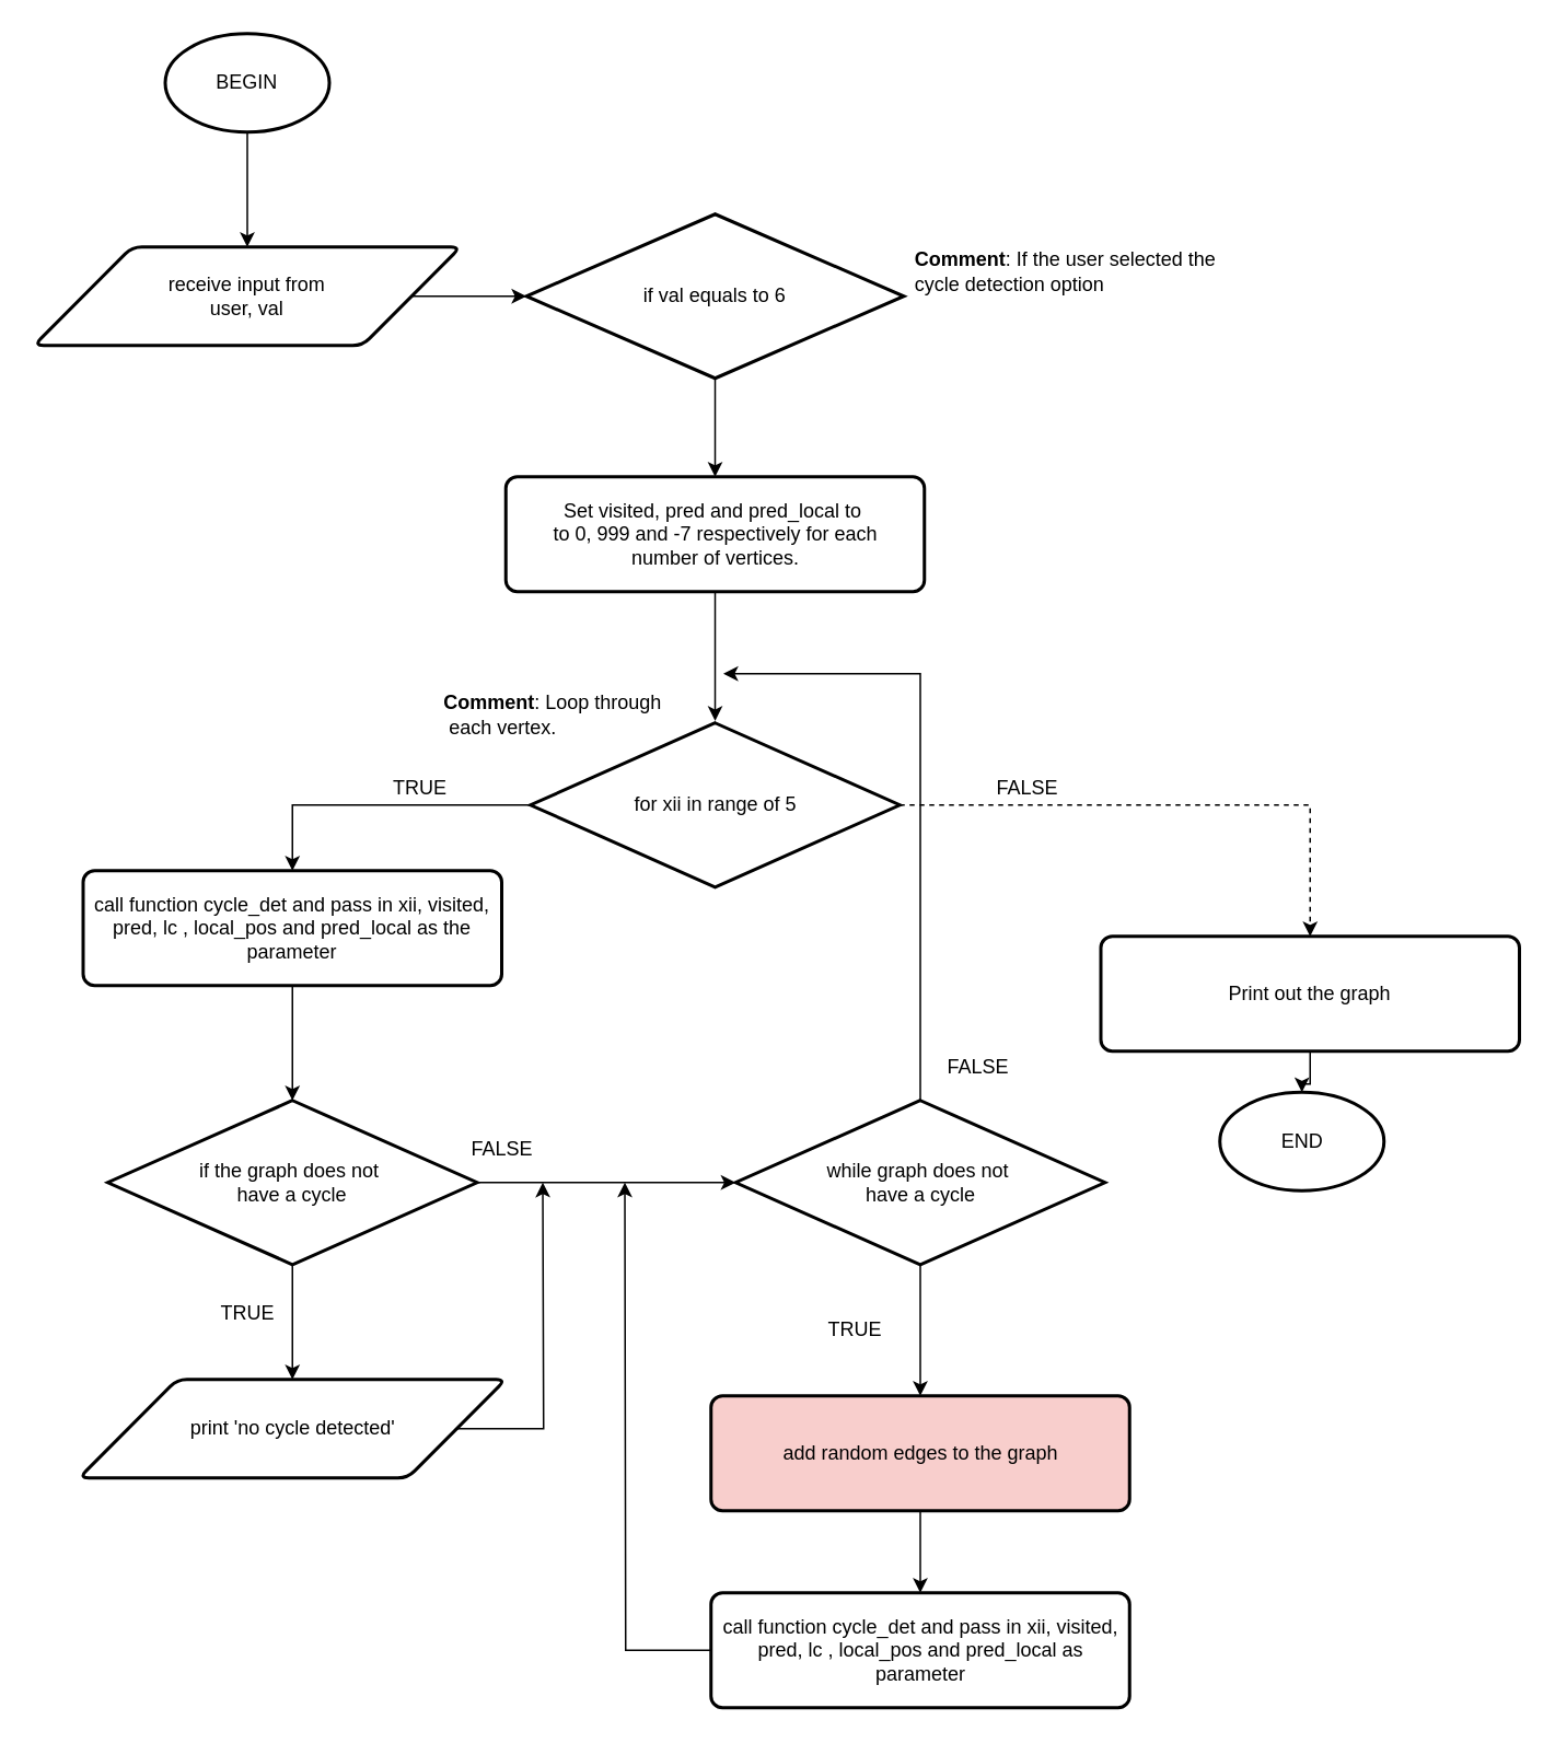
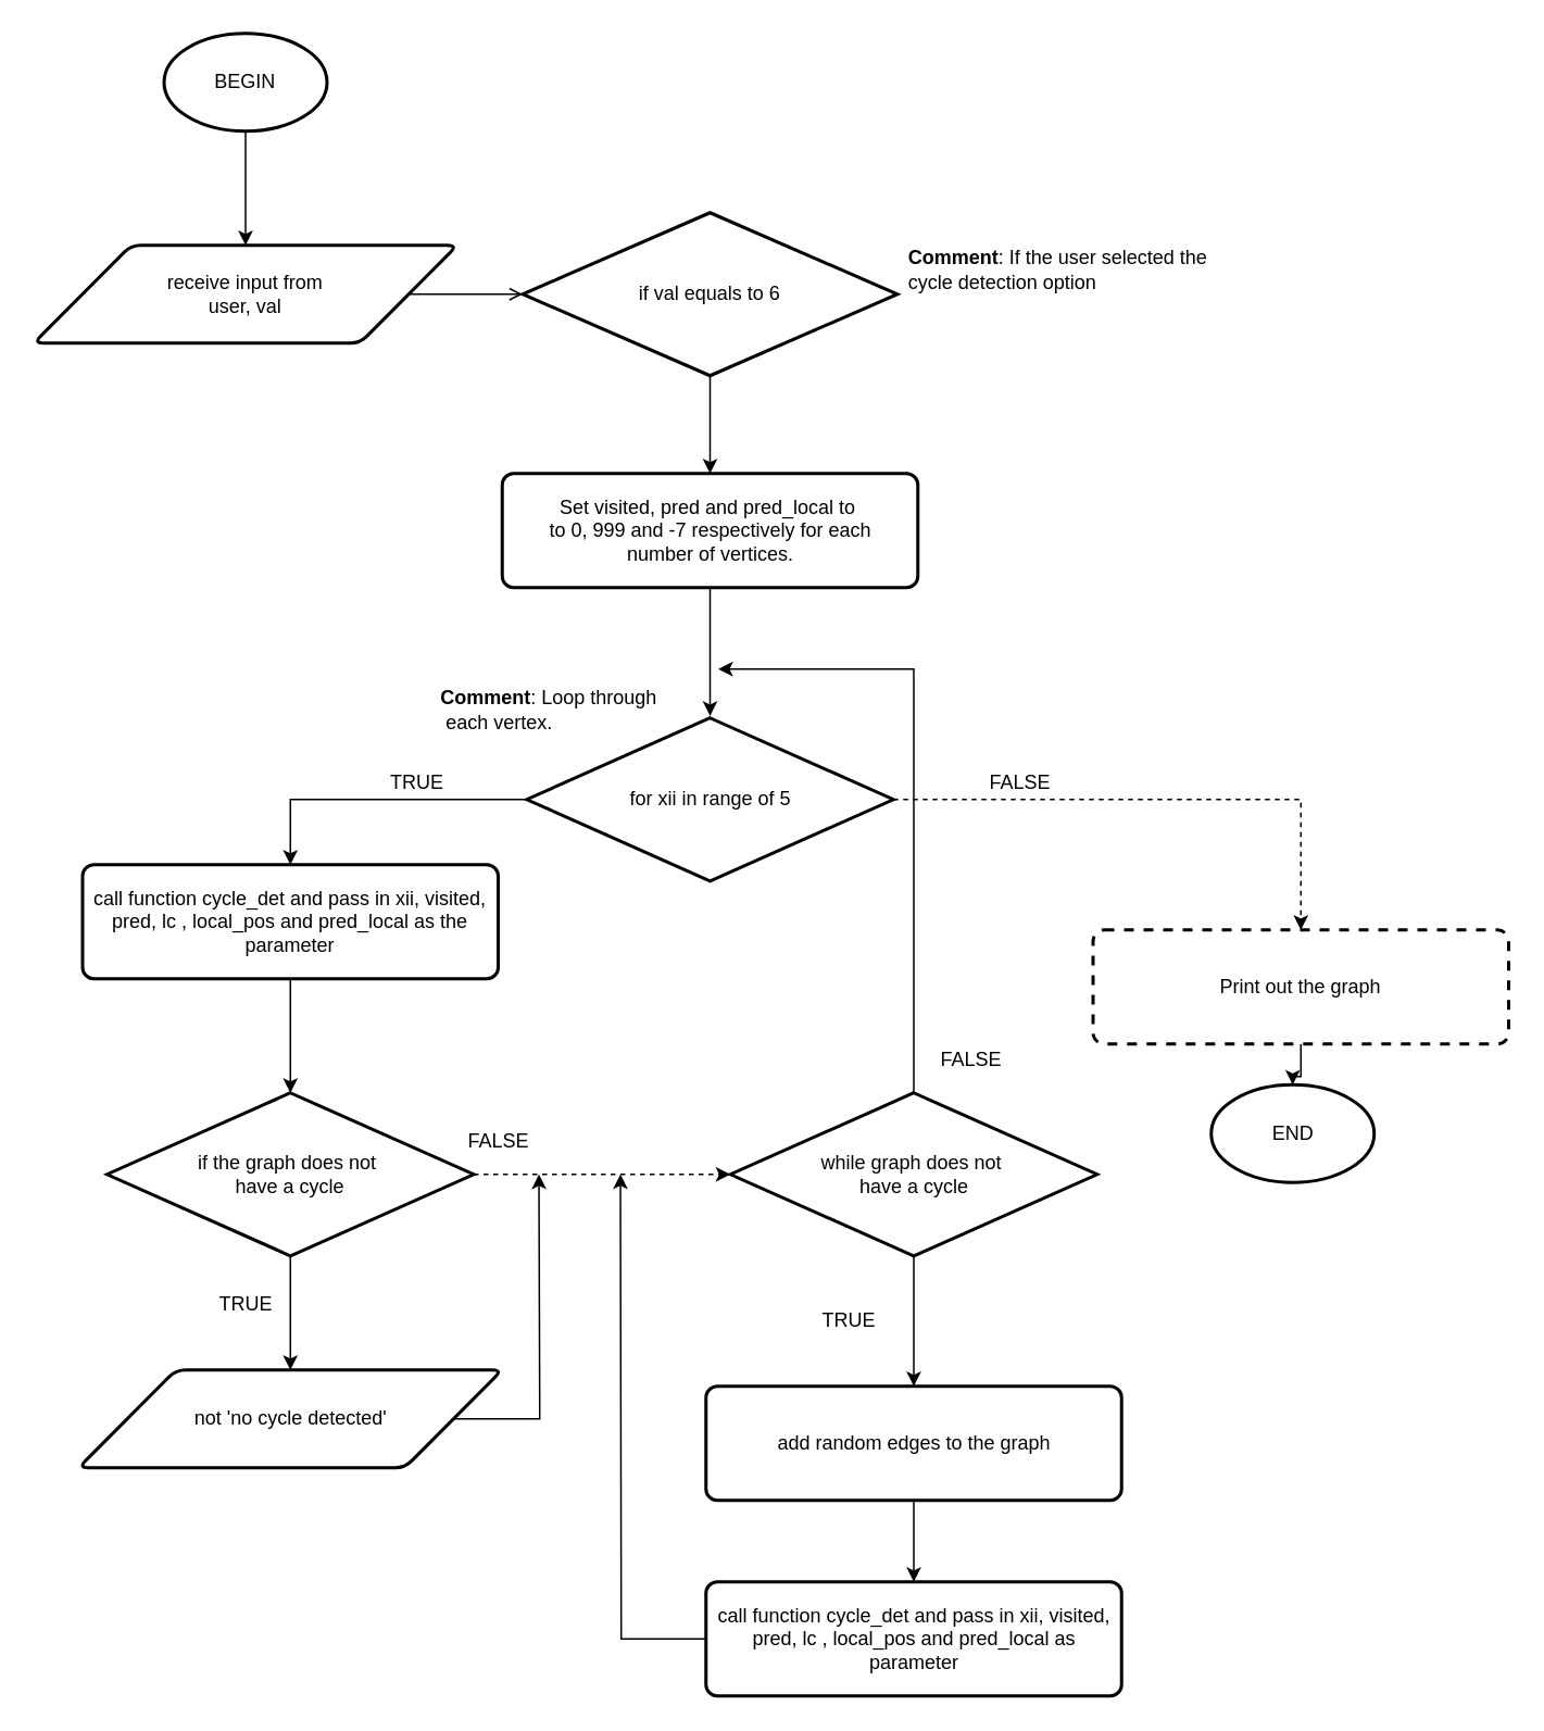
  <mxCell id="0" />
  <mxCell id="1" parent="0" />
  <mxCell id="2" style="edgeStyle=orthogonalEdgeStyle;rounded=0;orthogonalLoop=1;jettySize=auto;html=1;entryX=0.5;entryY=0;entryDx=0;entryDy=0;" parent="1" source="3" target="5" edge="1"><mxGeometry relative="1" as="geometry" /></mxCell>
  <mxCell id="3" value="BEGIN" style="strokeWidth=2;html=1;shape=mxgraph.flowchart.start_1;whiteSpace=wrap;" parent="1" vertex="1"><mxGeometry x="100" y="20" width="100" height="60" as="geometry" /></mxCell>
- <mxCell id="4" style="edgeStyle=orthogonalEdgeStyle;rounded=0;orthogonalLoop=1;jettySize=auto;html=1;" parent="1" source="5" target="13" edge="1"><mxGeometry relative="1" as="geometry" /></mxCell>
+ <mxCell id="4" style="edgeStyle=orthogonalEdgeStyle;rounded=0;orthogonalLoop=1;jettySize=auto;html=1;endArrow=open;" parent="1" source="5" target="13" edge="1"><mxGeometry relative="1" as="geometry" /></mxCell>
  <mxCell id="5" value="receive input from &lt;br&gt;user, val" style="shape=parallelogram;html=1;strokeWidth=2;perimeter=parallelogramPerimeter;whiteSpace=wrap;rounded=1;arcSize=12;size=0.23;" parent="1" vertex="1"><mxGeometry x="20" y="150" width="260" height="60" as="geometry" /></mxCell>
  <mxCell id="6" style="edgeStyle=orthogonalEdgeStyle;rounded=0;orthogonalLoop=1;jettySize=auto;html=1;entryX=0.5;entryY=-0.012;entryDx=0;entryDy=0;entryPerimeter=0;" parent="1" source="7" target="10" edge="1"><mxGeometry relative="1" as="geometry"><mxPoint x="435" y="430" as="targetPoint" /><Array as="points" /></mxGeometry></mxCell>
  <mxCell id="7" value="Set visited, pred and pred_local to&amp;nbsp;&lt;br&gt;to 0, 999 and -7 respectively for each &lt;br&gt;number of vertices." style="rounded=1;whiteSpace=wrap;html=1;absoluteArcSize=1;arcSize=14;strokeWidth=2;" parent="1" vertex="1"><mxGeometry x="307.5" y="290" width="255" height="70" as="geometry" /></mxCell>
  <mxCell id="8" style="edgeStyle=orthogonalEdgeStyle;rounded=0;orthogonalLoop=1;jettySize=auto;html=1;entryX=0.5;entryY=0;entryDx=0;entryDy=0;" parent="1" source="10" target="16" edge="1"><mxGeometry relative="1" as="geometry" /></mxCell>
  <mxCell id="9" style="edgeStyle=orthogonalEdgeStyle;rounded=0;orthogonalLoop=1;jettySize=auto;html=1;entryX=0.5;entryY=0;entryDx=0;entryDy=0;dashed=1;" parent="1" source="10" target="34" edge="1"><mxGeometry relative="1" as="geometry" /></mxCell>
  <mxCell id="10" value="for xii in range of 5" style="strokeWidth=2;html=1;shape=mxgraph.flowchart.decision;whiteSpace=wrap;" parent="1" vertex="1"><mxGeometry x="322.5" y="440" width="225" height="100" as="geometry" /></mxCell>
  <mxCell id="11" value="&lt;b&gt;Comment&lt;/b&gt;: If the user selected the&lt;br&gt;cycle detection option" style="text;html=1;align=left;verticalAlign=middle;resizable=0;points=[];autosize=1;" parent="1" vertex="1"><mxGeometry x="555" y="150" width="200" height="30" as="geometry" /></mxCell>
  <mxCell id="12" style="edgeStyle=orthogonalEdgeStyle;rounded=0;orthogonalLoop=1;jettySize=auto;html=1;entryX=0.5;entryY=0;entryDx=0;entryDy=0;" parent="1" source="13" target="7" edge="1"><mxGeometry relative="1" as="geometry" /></mxCell>
  <mxCell id="13" value="if val equals to 6" style="strokeWidth=2;html=1;shape=mxgraph.flowchart.decision;whiteSpace=wrap;" parent="1" vertex="1"><mxGeometry x="320" y="130" width="230" height="100" as="geometry" /></mxCell>
  <mxCell id="14" value="TRUE" style="text;html=1;align=center;verticalAlign=middle;resizable=0;points=[];autosize=1;" parent="1" vertex="1"><mxGeometry x="230" y="470" width="50" height="20" as="geometry" /></mxCell>
  <mxCell id="15" style="edgeStyle=orthogonalEdgeStyle;rounded=0;orthogonalLoop=1;jettySize=auto;html=1;entryX=0.5;entryY=0;entryDx=0;entryDy=0;entryPerimeter=0;" parent="1" source="16" target="19" edge="1"><mxGeometry relative="1" as="geometry" /></mxCell>
  <mxCell id="16" value="call function cycle_det and pass in xii, visited,&lt;br&gt;pred, lc , local_pos and pred_local as the parameter" style="rounded=1;whiteSpace=wrap;html=1;absoluteArcSize=1;arcSize=14;strokeWidth=2;" parent="1" vertex="1"><mxGeometry x="50" y="530" width="255" height="70" as="geometry" /></mxCell>
  <mxCell id="17" style="edgeStyle=orthogonalEdgeStyle;rounded=0;orthogonalLoop=1;jettySize=auto;html=1;entryX=0.5;entryY=0;entryDx=0;entryDy=0;" parent="1" source="19" target="21" edge="1"><mxGeometry relative="1" as="geometry" /></mxCell>
- <mxCell id="18" style="edgeStyle=orthogonalEdgeStyle;rounded=0;orthogonalLoop=1;jettySize=auto;html=1;entryX=0;entryY=0.5;entryDx=0;entryDy=0;entryPerimeter=0;" parent="1" source="19" target="25" edge="1"><mxGeometry relative="1" as="geometry" /></mxCell>
+ <mxCell id="18" style="edgeStyle=orthogonalEdgeStyle;rounded=0;orthogonalLoop=1;jettySize=auto;html=1;entryX=0;entryY=0.5;entryDx=0;entryDy=0;entryPerimeter=0;dashed=1;" parent="1" source="19" target="25" edge="1"><mxGeometry relative="1" as="geometry" /></mxCell>
  <mxCell id="19" value="if the graph does not&amp;nbsp;&lt;br&gt;have a cycle" style="strokeWidth=2;html=1;shape=mxgraph.flowchart.decision;whiteSpace=wrap;" parent="1" vertex="1"><mxGeometry x="65" y="670" width="225" height="100" as="geometry" /></mxCell>
  <mxCell id="20" style="edgeStyle=orthogonalEdgeStyle;rounded=0;orthogonalLoop=1;jettySize=auto;html=1;" edge="1" parent="1" source="21"><mxGeometry relative="1" as="geometry"><mxPoint x="330" y="720" as="targetPoint" /></mxGeometry></mxCell>
- <mxCell id="21" value="print 'no cycle detected'" style="shape=parallelogram;html=1;strokeWidth=2;perimeter=parallelogramPerimeter;whiteSpace=wrap;rounded=1;arcSize=12;size=0.23;" parent="1" vertex="1"><mxGeometry x="47.5" y="840" width="260" height="60" as="geometry" /></mxCell>
+ <mxCell id="21" value="not 'no cycle detected'" style="shape=parallelogram;html=1;strokeWidth=2;perimeter=parallelogramPerimeter;whiteSpace=wrap;rounded=1;arcSize=12;size=0.23;" parent="1" vertex="1"><mxGeometry x="47.5" y="840" width="260" height="60" as="geometry" /></mxCell>
  <mxCell id="22" value="TRUE" style="text;html=1;align=center;verticalAlign=middle;resizable=0;points=[];autosize=1;" parent="1" vertex="1"><mxGeometry x="125" y="790" width="50" height="20" as="geometry" /></mxCell>
  <mxCell id="23" style="edgeStyle=orthogonalEdgeStyle;rounded=0;orthogonalLoop=1;jettySize=auto;html=1;entryX=0.5;entryY=0;entryDx=0;entryDy=0;" parent="1" source="25" target="28" edge="1"><mxGeometry relative="1" as="geometry" /></mxCell>
  <mxCell id="24" style="edgeStyle=orthogonalEdgeStyle;rounded=0;orthogonalLoop=1;jettySize=auto;html=1;" edge="1" parent="1" source="25"><mxGeometry relative="1" as="geometry"><mxPoint x="440" y="410" as="targetPoint" /><Array as="points"><mxPoint x="560" y="410" /></Array></mxGeometry></mxCell>
  <mxCell id="25" value="while graph does not&amp;nbsp;&lt;br&gt;have a cycle" style="strokeWidth=2;html=1;shape=mxgraph.flowchart.decision;whiteSpace=wrap;" parent="1" vertex="1"><mxGeometry x="447.5" y="670" width="225" height="100" as="geometry" /></mxCell>
  <mxCell id="26" value="FALSE" style="text;html=1;align=center;verticalAlign=middle;resizable=0;points=[];autosize=1;" parent="1" vertex="1"><mxGeometry x="280" y="690" width="50" height="20" as="geometry" /></mxCell>
  <mxCell id="27" style="edgeStyle=orthogonalEdgeStyle;rounded=0;orthogonalLoop=1;jettySize=auto;html=1;entryX=0.5;entryY=0;entryDx=0;entryDy=0;" parent="1" source="28" target="31" edge="1"><mxGeometry relative="1" as="geometry" /></mxCell>
- <mxCell id="28" value="add random edges to the graph" style="rounded=1;whiteSpace=wrap;html=1;absoluteArcSize=1;arcSize=14;strokeWidth=2;fillColor=#f8cecc;" parent="1" vertex="1"><mxGeometry x="432.5" y="850" width="255" height="70" as="geometry" /></mxCell>
+ <mxCell id="28" value="add random edges to the graph" style="rounded=1;whiteSpace=wrap;html=1;absoluteArcSize=1;arcSize=14;strokeWidth=2;" parent="1" vertex="1"><mxGeometry x="432.5" y="850" width="255" height="70" as="geometry" /></mxCell>
  <mxCell id="29" value="TRUE" style="text;html=1;align=center;verticalAlign=middle;resizable=0;points=[];autosize=1;" parent="1" vertex="1"><mxGeometry x="495" y="800" width="50" height="20" as="geometry" /></mxCell>
  <mxCell id="30" style="edgeStyle=orthogonalEdgeStyle;rounded=0;orthogonalLoop=1;jettySize=auto;html=1;" edge="1" parent="1" source="31"><mxGeometry relative="1" as="geometry"><mxPoint x="380" y="720" as="targetPoint" /></mxGeometry></mxCell>
  <mxCell id="31" value="&lt;span&gt;call function cycle_det and pass in xii, visited,&lt;/span&gt;&lt;br&gt;&lt;span&gt;pred, lc , local_pos and pred_local as parameter&lt;/span&gt;" style="rounded=1;whiteSpace=wrap;html=1;absoluteArcSize=1;arcSize=14;strokeWidth=2;" parent="1" vertex="1"><mxGeometry x="432.5" y="970" width="255" height="70" as="geometry" /></mxCell>
  <mxCell id="32" value="FALSE" style="text;html=1;align=center;verticalAlign=middle;resizable=0;points=[];autosize=1;" parent="1" vertex="1"><mxGeometry x="570" y="640" width="50" height="20" as="geometry" /></mxCell>
  <mxCell id="33" style="edgeStyle=orthogonalEdgeStyle;rounded=0;orthogonalLoop=1;jettySize=auto;html=1;entryX=0.5;entryY=0;entryDx=0;entryDy=0;entryPerimeter=0;" parent="1" source="34" target="35" edge="1"><mxGeometry relative="1" as="geometry" /></mxCell>
- <mxCell id="34" value="Print out the graph" style="rounded=1;whiteSpace=wrap;html=1;absoluteArcSize=1;arcSize=14;strokeWidth=2;" parent="1" vertex="1"><mxGeometry x="670" y="570" width="255" height="70" as="geometry" /></mxCell>
+ <mxCell id="34" value="Print out the graph" style="rounded=1;whiteSpace=wrap;html=1;absoluteArcSize=1;arcSize=14;strokeWidth=2;dashed=1;" parent="1" vertex="1"><mxGeometry x="670" y="570" width="255" height="70" as="geometry" /></mxCell>
  <mxCell id="35" value="END" style="strokeWidth=2;html=1;shape=mxgraph.flowchart.start_1;whiteSpace=wrap;" parent="1" vertex="1"><mxGeometry x="742.5" y="665" width="100" height="60" as="geometry" /></mxCell>
  <mxCell id="36" value="&lt;b&gt;Comment&lt;/b&gt;: Loop through&lt;br&gt;&amp;nbsp;each vertex." style="text;html=1;align=left;verticalAlign=middle;resizable=0;points=[];autosize=1;" vertex="1" parent="1"><mxGeometry x="267.5" y="420" width="150" height="30" as="geometry" /></mxCell>
  <mxCell id="37" value="FALSE" style="text;html=1;align=center;verticalAlign=middle;resizable=0;points=[];autosize=1;" vertex="1" parent="1"><mxGeometry x="600" y="470" width="50" height="20" as="geometry" /></mxCell>
